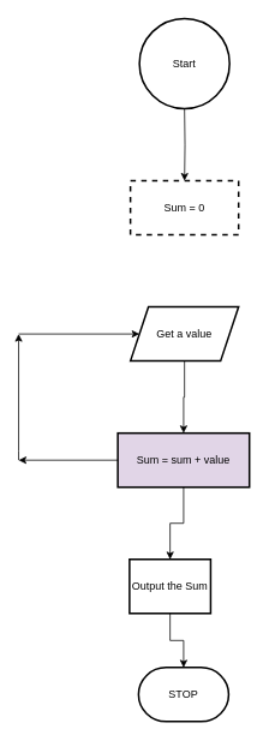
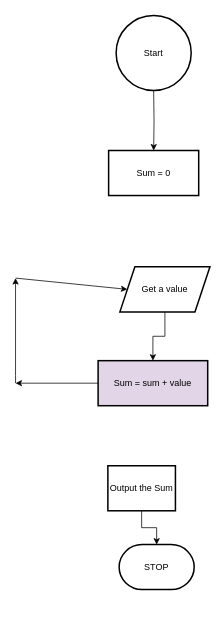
  <mxCell id="0" />
  <mxCell id="1" parent="0" />
  <mxCell id="2" value="" style="edgeStyle=orthogonalEdgeStyle;rounded=0;orthogonalLoop=1;jettySize=auto;html=1;" edge="1" parent="1" target="3"><mxGeometry relative="1" as="geometry"><mxPoint x="204" y="120" as="sourcePoint" /></mxGeometry></mxCell>
- <mxCell id="3" value="Sum = 0" style="whiteSpace=wrap;html=1;strokeWidth=2;dashed=1;" vertex="1" parent="1"><mxGeometry x="144" y="200" width="120" height="60" as="geometry" /></mxCell>
+ <mxCell id="3" value="Sum = 0" style="whiteSpace=wrap;html=1;strokeWidth=2;" vertex="1" parent="1"><mxGeometry x="144" y="200" width="120" height="60" as="geometry" /></mxCell>
  <mxCell id="4" value="" style="edgeStyle=orthogonalEdgeStyle;rounded=0;orthogonalLoop=1;jettySize=auto;html=1;" edge="1" parent="1" source="5" target="7"><mxGeometry relative="1" as="geometry" /></mxCell>
- <mxCell id="5" value="Get a value" style="shape=parallelogram;perimeter=parallelogramPerimeter;whiteSpace=wrap;html=1;fixedSize=1;strokeWidth=2;" vertex="1" parent="1"><mxGeometry x="144" y="340" width="120" height="60" as="geometry" /></mxCell>
- <mxCell id="6" value="" style="edgeStyle=orthogonalEdgeStyle;rounded=0;orthogonalLoop=1;jettySize=auto;html=1;" edge="1" parent="1" source="7" target="9"><mxGeometry relative="1" as="geometry" /></mxCell>
+ <mxCell id="5" value="Get a value" style="shape=parallelogram;perimeter=parallelogramPerimeter;whiteSpace=wrap;html=1;fixedSize=1;strokeWidth=2;" vertex="1" parent="1"><mxGeometry x="159" y="355" width="120" height="60" as="geometry" /></mxCell>
  <mxCell id="7" value="Sum = sum + value" style="whiteSpace=wrap;html=1;strokeWidth=2;fillColor=#e1d5e7;" vertex="1" parent="1"><mxGeometry x="130" y="480" width="146" height="60" as="geometry" /></mxCell>
  <mxCell id="8" value="" style="edgeStyle=orthogonalEdgeStyle;rounded=0;orthogonalLoop=1;jettySize=auto;html=1;" edge="1" parent="1" source="9" target="10"><mxGeometry relative="1" as="geometry" /></mxCell>
  <mxCell id="9" value="Output the Sum" style="whiteSpace=wrap;html=1;strokeWidth=2;" vertex="1" parent="1"><mxGeometry x="143" y="620" width="90" height="60" as="geometry" /></mxCell>
- <mxCell id="10" value="STOP" style="strokeWidth=2;html=1;shape=mxgraph.flowchart.terminator;whiteSpace=wrap;" vertex="1" parent="1"><mxGeometry x="153" y="740" width="100" height="60" as="geometry" /></mxCell>
+ <mxCell id="10" value="STOP" style="strokeWidth=2;html=1;shape=mxgraph.flowchart.terminator;whiteSpace=wrap;" vertex="1" parent="1"><mxGeometry x="158" y="725" width="100" height="60" as="geometry" /></mxCell>
  <mxCell id="11" value="Start" style="strokeWidth=2;html=1;shape=mxgraph.flowchart.start_2;whiteSpace=wrap;" vertex="1" parent="1"><mxGeometry x="154" y="20" width="100" height="100" as="geometry" /></mxCell>
  <mxCell id="12" value="" style="endArrow=classic;html=1;rounded=0;" edge="1" parent="1"><mxGeometry width="50" height="50" relative="1" as="geometry"><mxPoint x="130" y="510" as="sourcePoint" /><mxPoint x="20" y="510" as="targetPoint" /></mxGeometry></mxCell>
  <mxCell id="13" value="" style="endArrow=classic;html=1;rounded=0;" edge="1" parent="1"><mxGeometry width="50" height="50" relative="1" as="geometry"><mxPoint x="20" y="510" as="sourcePoint" /><mxPoint x="20" y="370" as="targetPoint" /><Array as="points"><mxPoint x="20" y="500" /></Array></mxGeometry></mxCell>
  <mxCell id="14" value="" style="endArrow=classic;html=1;rounded=0;entryX=0;entryY=0.5;entryDx=0;entryDy=0;" edge="1" parent="1" target="5"><mxGeometry width="50" height="50" relative="1" as="geometry"><mxPoint x="20" y="370" as="sourcePoint" /><mxPoint x="180" y="460" as="targetPoint" /></mxGeometry></mxCell>
